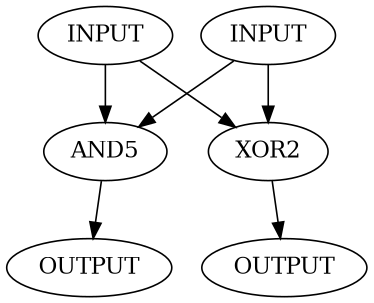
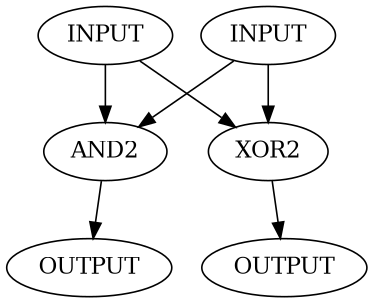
  digraph {
    n1 [label=INPUT]
-   n2 [label=AND5]
+   n2 [label=AND2]
    n3 [label=XOR2]
    n4 [label=INPUT]
    n5 [label=OUTPUT]
    n6 [label=OUTPUT]
    n1 -> n2
    n1 -> n3
    n2 -> n5
    n3 -> n6
    n4 -> n2
    n4 -> n3
  }
